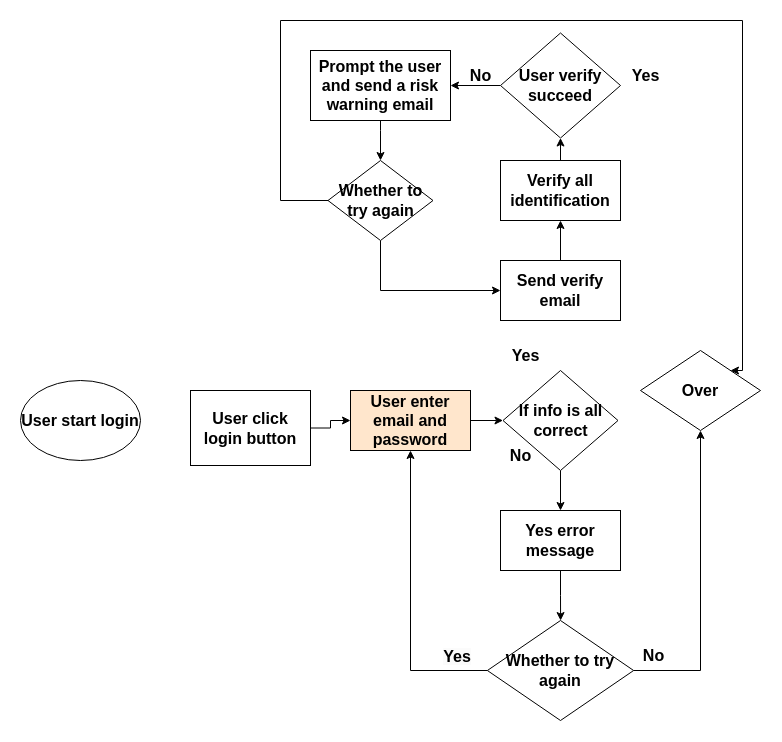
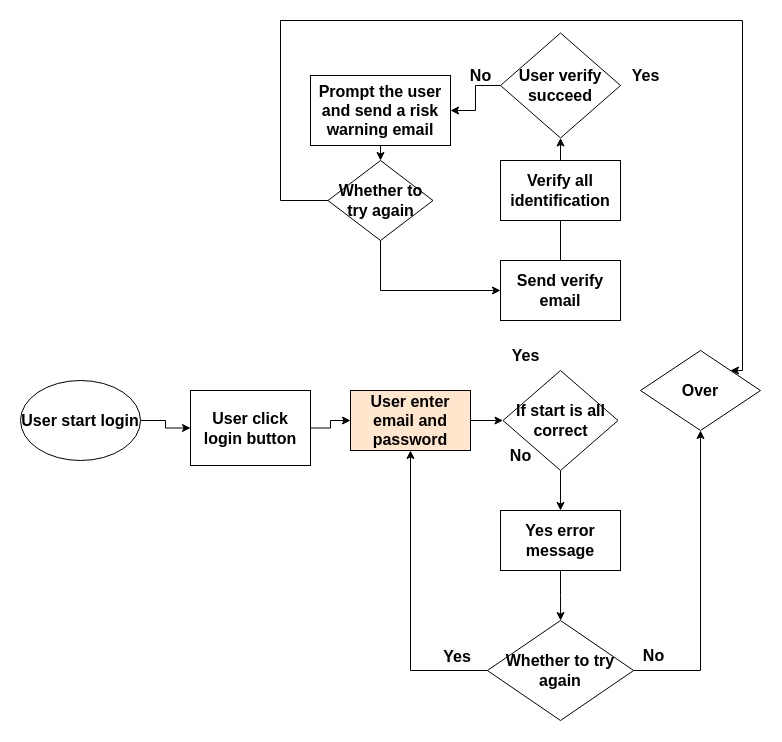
  <mxCell id="0" />
  <mxCell id="1" parent="0" />
+ <mxCell id="2" value="" style="edgeStyle=orthogonalEdgeStyle;rounded=0;orthogonalLoop=1;jettySize=auto;html=1;fontStyle=1;align=center;fontSize=16;" parent="1" source="3" target="5" edge="1"><mxGeometry relative="1" as="geometry" /></mxCell>
  <mxCell id="3" value="User start login" style="ellipse;whiteSpace=wrap;html=1;fontStyle=1;align=center;fontSize=16;" parent="1" vertex="1"><mxGeometry x="20" y="380" width="120" height="80" as="geometry" /></mxCell>
  <mxCell id="4" value="" style="edgeStyle=orthogonalEdgeStyle;rounded=0;orthogonalLoop=1;jettySize=auto;html=1;fontStyle=1;align=center;fontSize=16;" parent="1" source="5" target="7" edge="1"><mxGeometry relative="1" as="geometry" /></mxCell>
  <mxCell id="5" value="User click login button" style="rounded=0;whiteSpace=wrap;html=1;fontStyle=1;align=center;fontSize=16;" parent="1" vertex="1"><mxGeometry x="190" y="390" width="120" height="75" as="geometry" /></mxCell>
  <mxCell id="6" value="" style="edgeStyle=orthogonalEdgeStyle;rounded=0;orthogonalLoop=1;jettySize=auto;html=1;fontStyle=1;align=center;fontSize=16;" parent="1" source="7" target="9" edge="1"><mxGeometry relative="1" as="geometry" /></mxCell>
  <mxCell id="7" value="User enter email and password" style="rounded=0;whiteSpace=wrap;html=1;fontStyle=1;align=center;fontSize=16;fillColor=#ffe6cc;" parent="1" vertex="1"><mxGeometry x="350" y="390" width="120" height="60" as="geometry" /></mxCell>
  <mxCell id="8" value="" style="edgeStyle=orthogonalEdgeStyle;rounded=0;orthogonalLoop=1;jettySize=auto;html=1;fontStyle=1;align=center;fontSize=16;" parent="1" source="9" target="11" edge="1"><mxGeometry relative="1" as="geometry" /></mxCell>
- <mxCell id="9" value="If info is all correct" style="rhombus;whiteSpace=wrap;html=1;fontStyle=1;align=center;fontSize=16;" parent="1" vertex="1"><mxGeometry x="502.5" y="370" width="115" height="100" as="geometry" /></mxCell>
+ <mxCell id="9" value="If start is all correct" style="rhombus;whiteSpace=wrap;html=1;fontStyle=1;align=center;fontSize=16;" parent="1" vertex="1"><mxGeometry x="502.5" y="370" width="115" height="100" as="geometry" /></mxCell>
  <mxCell id="10" value="" style="edgeStyle=orthogonalEdgeStyle;rounded=0;orthogonalLoop=1;jettySize=auto;html=1;fontStyle=1;align=center;fontSize=16;" parent="1" source="11" target="17" edge="1"><mxGeometry relative="1" as="geometry" /></mxCell>
  <mxCell id="11" value="Yes error message" style="rounded=0;whiteSpace=wrap;html=1;fontStyle=1;align=center;fontSize=16;" parent="1" vertex="1"><mxGeometry x="500" y="510" width="120" height="60" as="geometry" /></mxCell>
  <mxCell id="12" value="&lt;span style=&quot;font-size: 16px;&quot;&gt;Over&lt;/span&gt;" style="rhombus;whiteSpace=wrap;html=1;fontStyle=1;align=center;fontSize=16;" parent="1" vertex="1"><mxGeometry x="640" y="350" width="120" height="80" as="geometry" /></mxCell>
  <mxCell id="13" value="&lt;span style=&quot;font-size: 16px;&quot;&gt;&lt;font style=&quot;font-size: 16px;&quot;&gt;No&lt;/font&gt;&lt;/span&gt;" style="text;html=1;align=center;verticalAlign=middle;resizable=0;points=[];autosize=1;strokeColor=none;fillColor=none;fontStyle=1;fontSize=16;" parent="1" vertex="1"><mxGeometry x="500" y="440" width="40" height="30" as="geometry" /></mxCell>
  <mxCell id="14" value="&lt;span style=&quot;font-size: 16px;&quot;&gt;&lt;font style=&quot;font-size: 16px;&quot;&gt;Yes&lt;/font&gt;&lt;/span&gt;" style="text;html=1;align=center;verticalAlign=middle;resizable=0;points=[];autosize=1;strokeColor=none;fillColor=none;fontStyle=1;fontSize=16;" parent="1" vertex="1"><mxGeometry x="500" y="340" width="50" height="30" as="geometry" /></mxCell>
  <mxCell id="15" style="edgeStyle=orthogonalEdgeStyle;rounded=0;orthogonalLoop=1;jettySize=auto;html=1;entryX=0.5;entryY=1;entryDx=0;entryDy=0;align=center;fontStyle=1;fontSize=16;" parent="1" source="17" target="12" edge="1"><mxGeometry relative="1" as="geometry" /></mxCell>
  <mxCell id="16" style="edgeStyle=orthogonalEdgeStyle;rounded=0;orthogonalLoop=1;jettySize=auto;html=1;entryX=0.5;entryY=1;entryDx=0;entryDy=0;align=center;fontStyle=1;fontSize=16;" parent="1" source="17" target="7" edge="1"><mxGeometry relative="1" as="geometry" /></mxCell>
  <mxCell id="17" value="Whether to try again" style="rhombus;whiteSpace=wrap;html=1;fontStyle=1;align=center;fontSize=16;" parent="1" vertex="1"><mxGeometry x="486.88" y="620" width="146.25" height="100" as="geometry" /></mxCell>
  <mxCell id="18" value="&lt;span style=&quot;color: rgb(0, 0, 0); font-family: Helvetica; font-size: 16px; font-style: normal; font-variant-ligatures: normal; font-variant-caps: normal; letter-spacing: normal; orphans: 2; text-indent: 0px; text-transform: none; widows: 2; word-spacing: 0px; -webkit-text-stroke-width: 0px; background-color: rgb(251, 251, 251); text-decoration-thickness: initial; text-decoration-style: initial; text-decoration-color: initial; float: none; display: inline !important;&quot;&gt;Yes&lt;/span&gt;" style="text;whiteSpace=wrap;html=1;align=center;fontStyle=1;fontSize=16;" parent="1" vertex="1"><mxGeometry x="426.88" y="640" width="60" height="40" as="geometry" /></mxCell>
  <mxCell id="19" value="&lt;span style=&quot;font-size: 16px;&quot;&gt;&lt;font style=&quot;font-size: 16px;&quot;&gt;No&lt;/font&gt;&lt;/span&gt;" style="text;html=1;align=center;verticalAlign=middle;resizable=0;points=[];autosize=1;strokeColor=none;fillColor=none;fontStyle=1;fontSize=16;" parent="1" vertex="1"><mxGeometry x="633.13" y="640" width="40" height="30" as="geometry" /></mxCell>
  <mxCell id="20" value="" style="edgeStyle=orthogonalEdgeStyle;rounded=0;orthogonalLoop=1;jettySize=auto;html=1;fontSize=16;" parent="1" source="21" target="23" edge="1"><mxGeometry relative="1" as="geometry" /></mxCell>
  <mxCell id="21" value="Verify all identification" style="whiteSpace=wrap;html=1;fontStyle=1;fontSize=16;" parent="1" vertex="1"><mxGeometry x="500" y="160" width="120" height="60" as="geometry" /></mxCell>
  <mxCell id="22" value="" style="edgeStyle=orthogonalEdgeStyle;rounded=0;orthogonalLoop=1;jettySize=auto;html=1;fontSize=16;" parent="1" source="23" target="27" edge="1"><mxGeometry relative="1" as="geometry" /></mxCell>
  <mxCell id="23" value="&lt;b style=&quot;font-size: 16px;&quot;&gt;User verify succeed&lt;/b&gt;" style="rhombus;whiteSpace=wrap;html=1;fontSize=16;" parent="1" vertex="1"><mxGeometry x="500" y="32.5" width="120" height="105" as="geometry" /></mxCell>
  <mxCell id="24" value="&lt;span style=&quot;font-size: 16px;&quot;&gt;&lt;font style=&quot;font-size: 16px;&quot;&gt;Yes&lt;/font&gt;&lt;/span&gt;" style="text;html=1;align=center;verticalAlign=middle;resizable=0;points=[];autosize=1;strokeColor=none;fillColor=none;fontStyle=1;fontSize=16;" parent="1" vertex="1"><mxGeometry x="620" y="60" width="50" height="30" as="geometry" /></mxCell>
  <mxCell id="25" value="&lt;span style=&quot;font-size: 16px;&quot;&gt;&lt;font style=&quot;font-size: 16px;&quot;&gt;No&lt;/font&gt;&lt;/span&gt;" style="text;html=1;align=center;verticalAlign=middle;resizable=0;points=[];autosize=1;strokeColor=none;fillColor=none;fontStyle=1;fontSize=16;" parent="1" vertex="1"><mxGeometry x="460" y="60" width="40" height="30" as="geometry" /></mxCell>
  <mxCell id="26" value="" style="edgeStyle=orthogonalEdgeStyle;rounded=0;orthogonalLoop=1;jettySize=auto;html=1;fontSize=16;" parent="1" source="27" target="30" edge="1"><mxGeometry relative="1" as="geometry"><Array as="points"><mxPoint x="380" y="130" /><mxPoint x="380" y="130" /></Array></mxGeometry></mxCell>
- <mxCell id="27" value="&lt;b style=&quot;font-size: 16px;&quot;&gt;Prompt the user and send a risk warning email&lt;/b&gt;" style="whiteSpace=wrap;html=1;fontSize=16;" parent="1" vertex="1"><mxGeometry x="310" y="50" width="140" height="70" as="geometry" /></mxCell>
+ <mxCell id="27" value="&lt;b style=&quot;font-size: 16px;&quot;&gt;Prompt the user and send a risk warning email&lt;/b&gt;" style="whiteSpace=wrap;html=1;fontSize=16;" parent="1" vertex="1"><mxGeometry x="310" y="75" width="140" height="70" as="geometry" /></mxCell>
  <mxCell id="28" style="edgeStyle=orthogonalEdgeStyle;rounded=0;orthogonalLoop=1;jettySize=auto;html=1;entryX=1;entryY=0;entryDx=0;entryDy=0;fontSize=16;" parent="1" source="30" target="12" edge="1"><mxGeometry relative="1" as="geometry"><Array as="points"><mxPoint x="280" y="200" /><mxPoint x="280" y="20" /><mxPoint x="742" y="20" /></Array></mxGeometry></mxCell>
  <mxCell id="29" style="edgeStyle=orthogonalEdgeStyle;rounded=0;orthogonalLoop=1;jettySize=auto;html=1;entryX=0;entryY=0.5;entryDx=0;entryDy=0;" edge="1" parent="1" source="30" target="32"><mxGeometry relative="1" as="geometry"><Array as="points"><mxPoint x="380" y="290" /></Array></mxGeometry></mxCell>
  <mxCell id="30" value="Whether to try again" style="rhombus;whiteSpace=wrap;html=1;fontStyle=1;align=center;fontSize=16;" parent="1" vertex="1"><mxGeometry x="327.5" y="160" width="105" height="80" as="geometry" /></mxCell>
- <mxCell id="31" style="edgeStyle=orthogonalEdgeStyle;rounded=0;orthogonalLoop=1;jettySize=auto;html=1;entryX=0.5;entryY=1;entryDx=0;entryDy=0;fontSize=16;" parent="1" source="32" target="21" edge="1"><mxGeometry relative="1" as="geometry" /></mxCell>
+ <mxCell id="31" style="edgeStyle=orthogonalEdgeStyle;rounded=0;orthogonalLoop=1;jettySize=auto;html=1;entryX=0.5;entryY=1;entryDx=0;entryDy=0;fontSize=16;endArrow=none;" parent="1" source="32" target="21" edge="1"><mxGeometry relative="1" as="geometry" /></mxCell>
  <mxCell id="32" value="&lt;b style=&quot;font-size: 16px;&quot;&gt;Send verify email&lt;/b&gt;" style="whiteSpace=wrap;html=1;fontSize=16;" parent="1" vertex="1"><mxGeometry x="500" y="260" width="120" height="60" as="geometry" /></mxCell>
